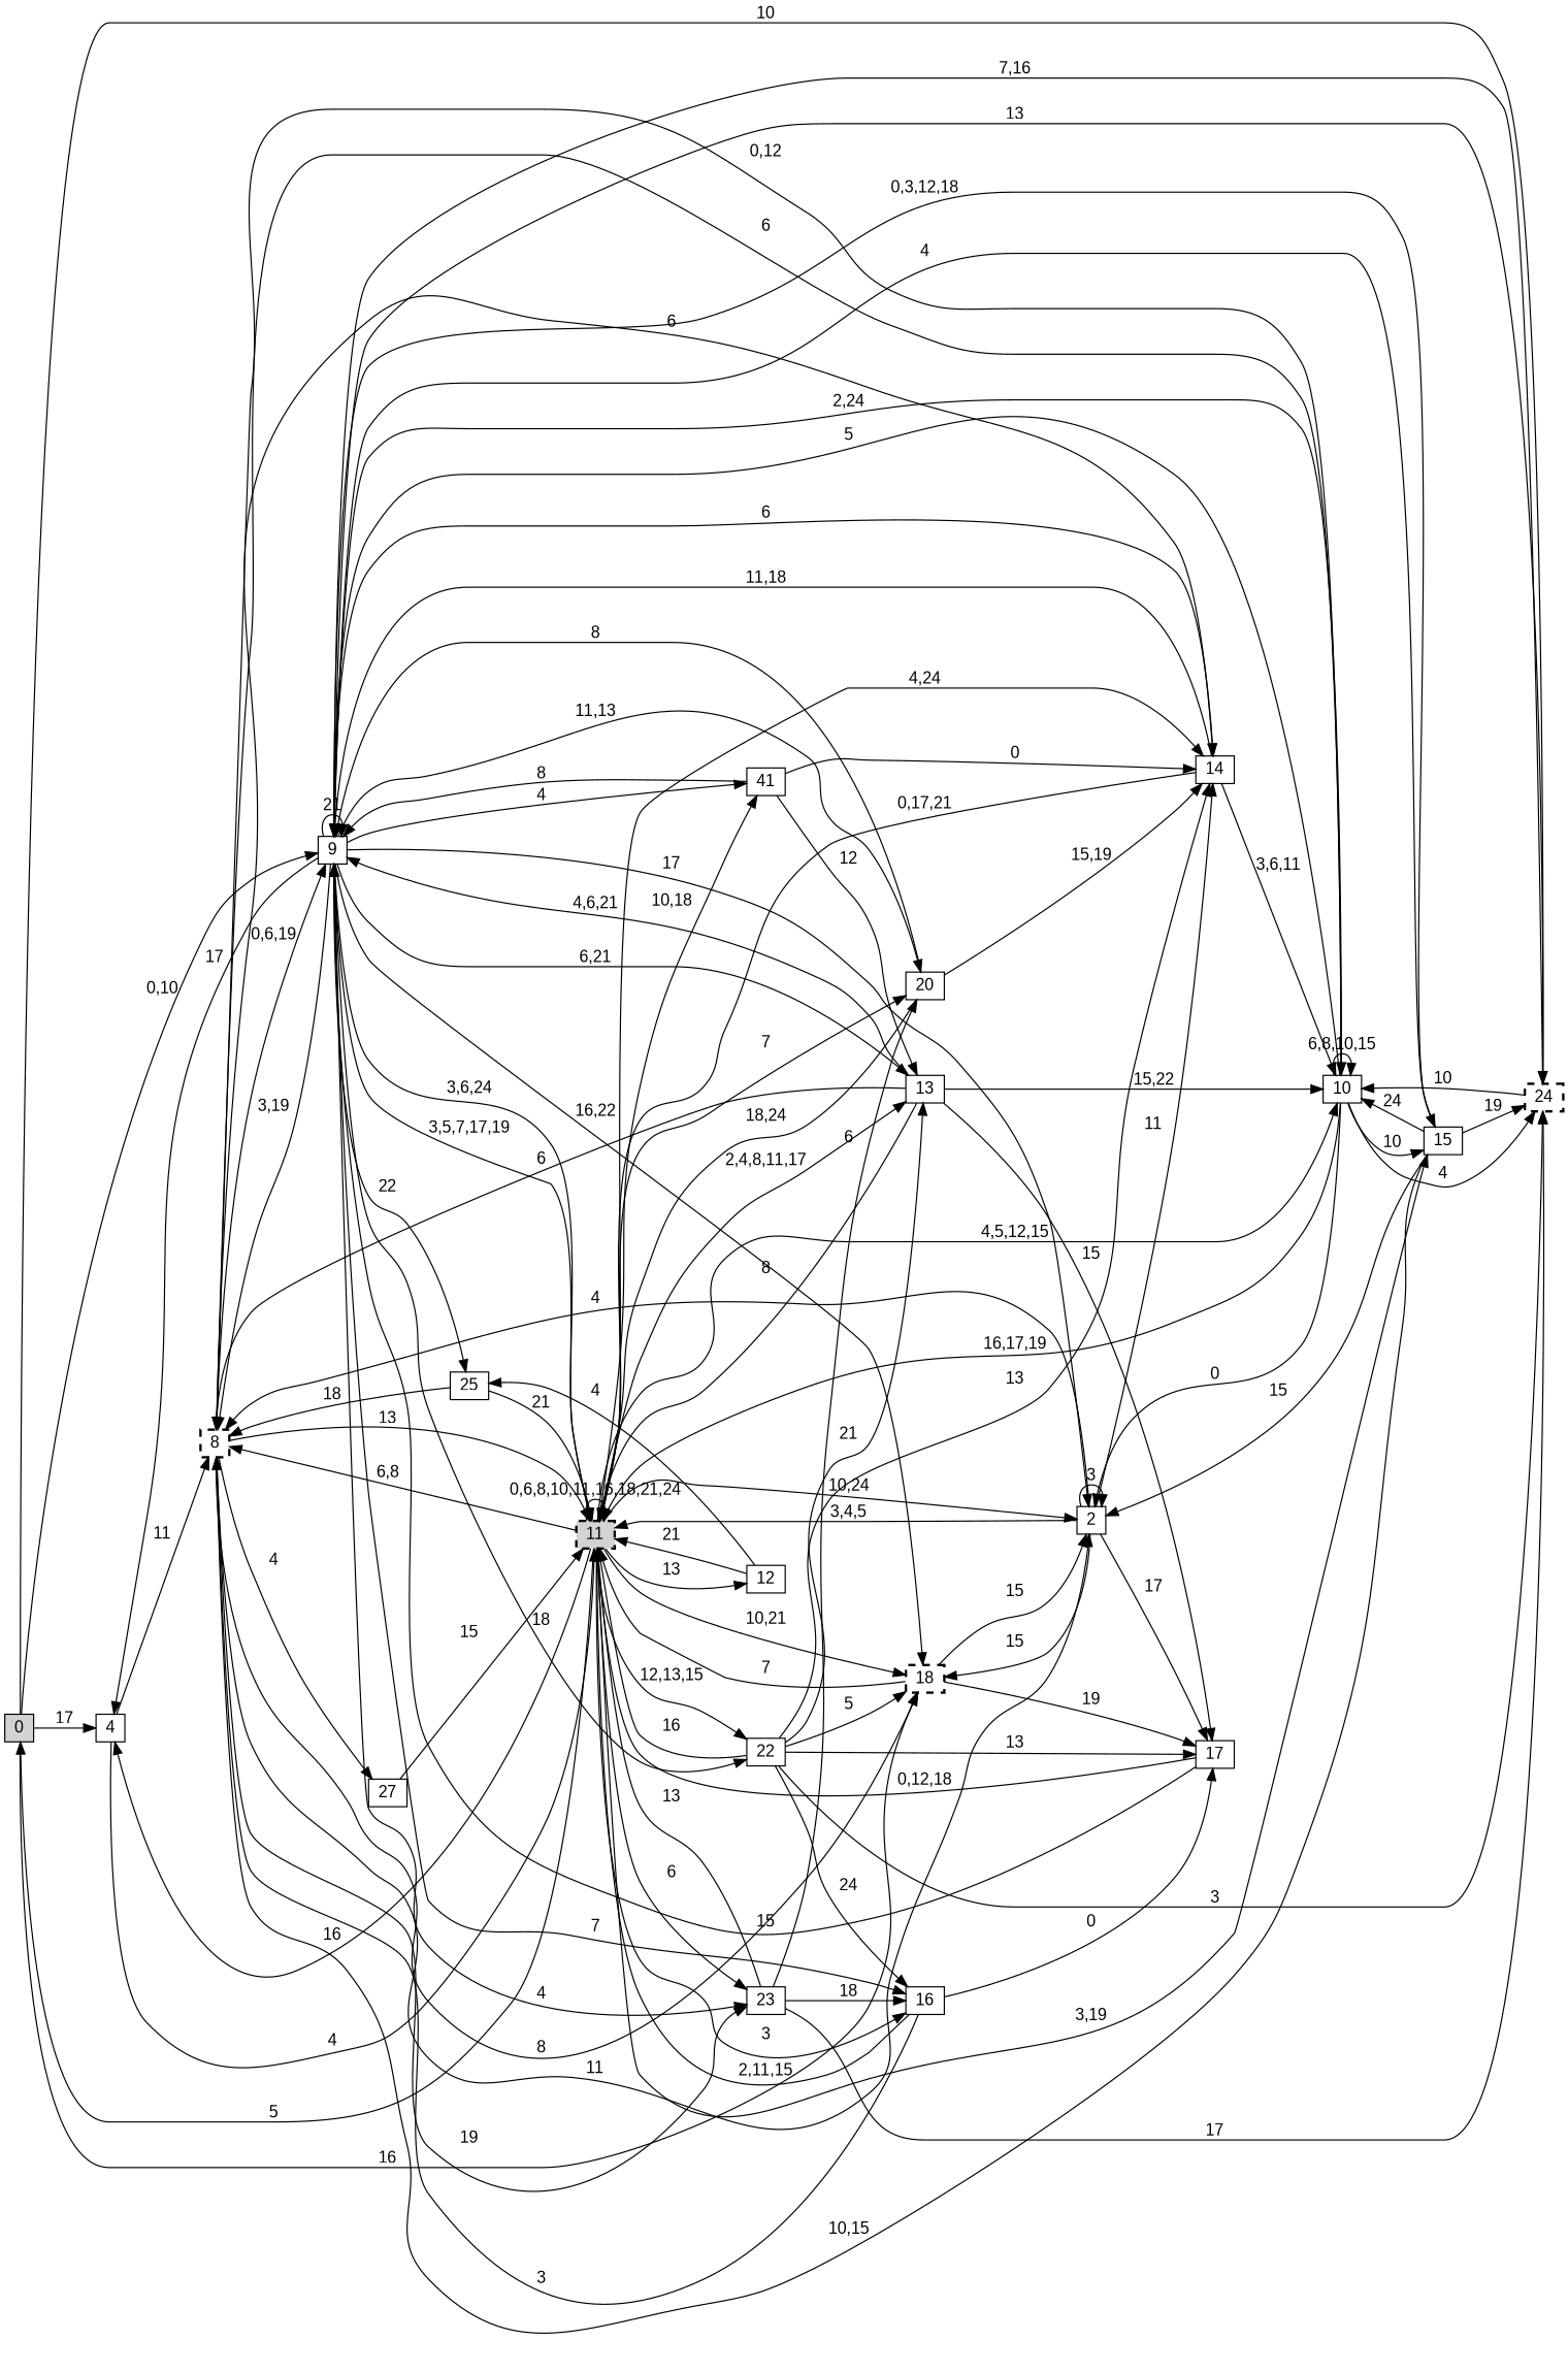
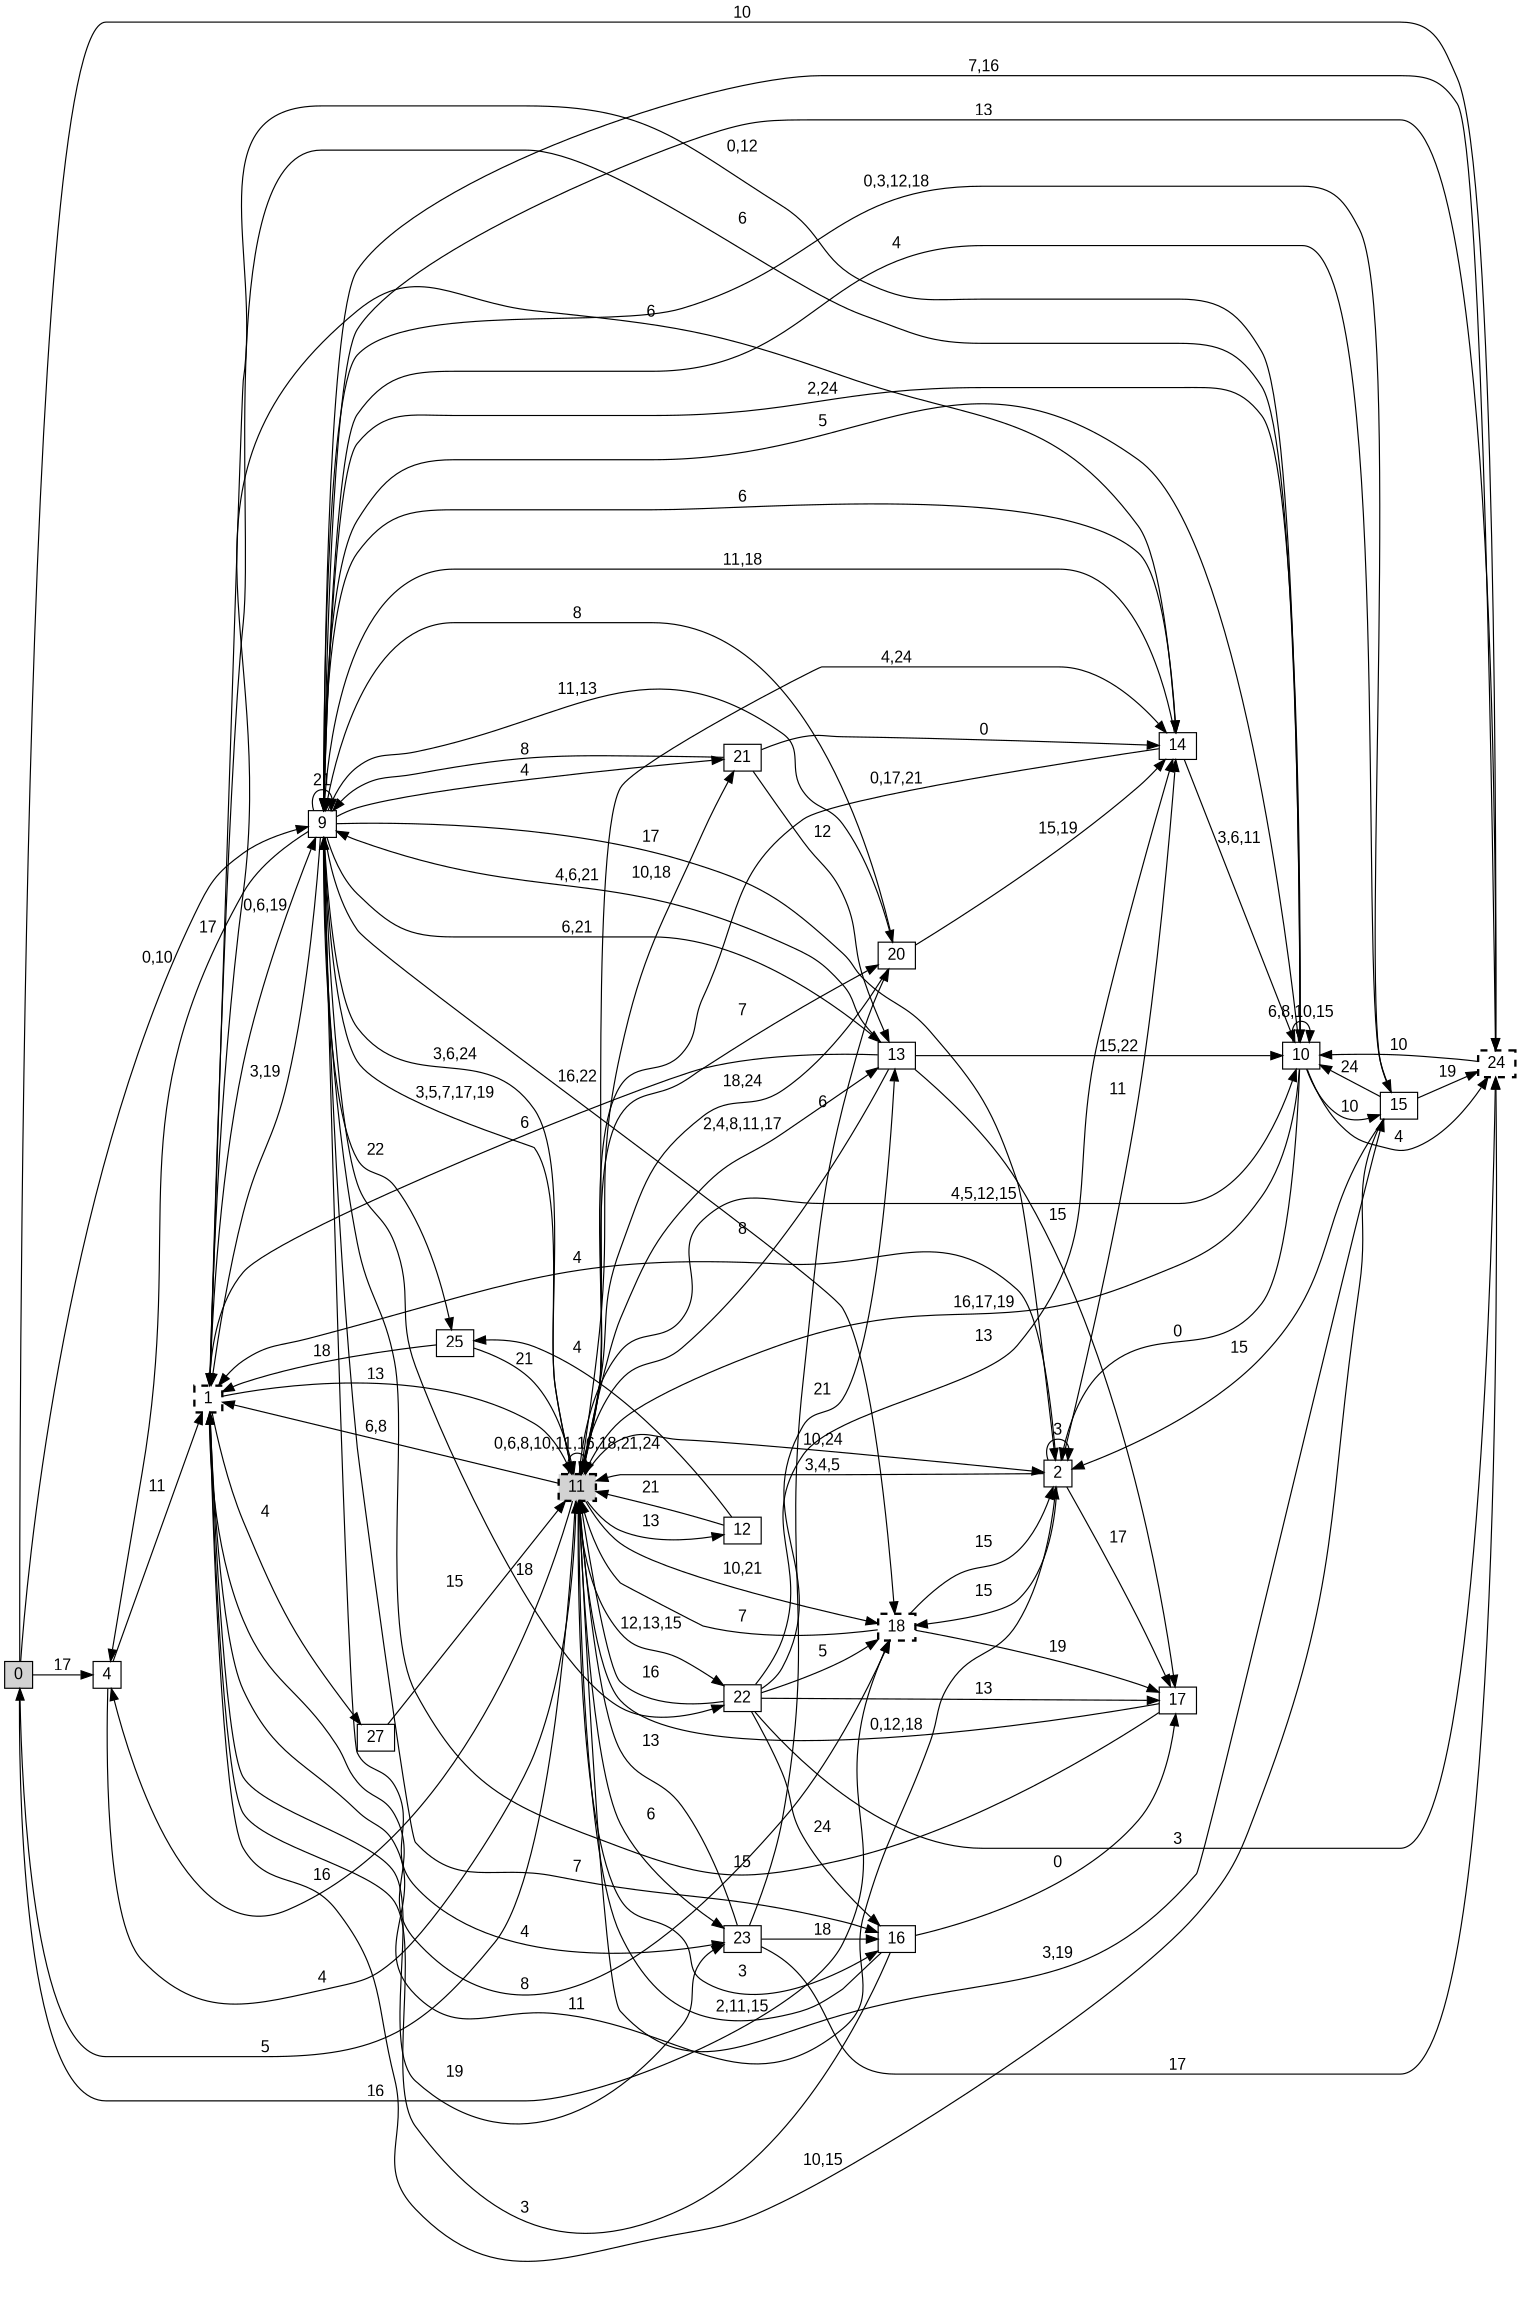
  digraph {
    rankdir=LR
    node [fontname=Arial shape=box]
    edge [fontname=Arial]
    n1 [height=0.1 label=0 style=filled width=0.1]
    n2 [height=0.1 label=4 width=0.1]
    n3 [height=0.1 label=9 width=0.1]
    n4 [height=0.1 label=18 style="bold,dashed" width=0.1]
    n5 [height=0.1 label=24 style="bold,dashed" width=0.1]
-   n6 [height=0.1 label=8 style="bold,dashed" width=0.1]
+   n6 [height=0.1 label=1 style="bold,dashed" width=0.1]
    n7 [height=0.1 label=11 style="filled,bold,dashed" width=0.1]
    n8 [height=0.1 label=2 width=0.1]
    n9 [height=0.1 label=10 width=0.1]
    n10 [height=0.1 label=14 width=0.1]
    n11 [height=0.1 label=23 width=0.1]
    n12 [height=0.1 label=13 width=0.1]
    n13 [height=0.1 label=15 width=0.1]
    n14 [height=0.1 label=16 width=0.1]
    n15 [height=0.1 label=20 width=0.1]
-   n16 [height=0.1 label=41 width=0.1]
+   n16 [height=0.1 label=21 width=0.1]
    n17 [height=0.1 label=22 width=0.1]
    n18 [height=0.1 label=25 width=0.1]
    n19 [height=0.1 label=17 width=0.1]
    n20 [height=0.1 label=27 width=0.1]
    n21 [height=0.1 label=12 width=0.1]
    n1 -> n2 [label=17]
    n1 -> n3 [label="0,10"]
    n1 -> n4 [label=16]
    n1 -> n5 [label=10]
    n2 -> n6 [label=11]
    n2 -> n7 [label=4]
    n3 -> n2 [label=17]
    n3 -> n3 [label=21]
    n3 -> n4 [label="16,22"]
    n3 -> n5 [label="7,16"]
    n3 -> n6 [label="3,19"]
    n3 -> n7 [label="3,6,24"]
    n3 -> n8 [label=17]
    n3 -> n9 [label="2,24"]
    n3 -> n10 [label=6]
    n3 -> n11 [label=4]
    n3 -> n12 [label="6,21"]
    n3 -> n13 [label="0,3,12,18"]
    n3 -> n14 [label=7]
    n3 -> n15 [label="11,13"]
    n3 -> n16 [label=4]
    n3 -> n17 [label=18]
    n3 -> n18 [label=22]
    n4 -> n7 [label=7]
    n4 -> n8 [label=15]
    n4 -> n19 [label=19]
    n5 -> n3 [label=13]
    n5 -> n9 [label=10]
    n6 -> n3 [label="0,6,19"]
    n6 -> n4 [label=8]
    n6 -> n7 [label=13]
    n6 -> n8 [label=11]
    n6 -> n9 [label=6]
    n6 -> n10 [label=6]
    n6 -> n11 [label=19]
    n6 -> n20 [label=4]
    n7 -> n1 [label=5]
    n7 -> n2 [label=16]
    n7 -> n3 [label="3,5,7,17,19"]
    n7 -> n4 [label="10,21"]
    n7 -> n6 [label="6,8"]
    n7 -> n7 [label="0,6,8,10,11,16,18,21,24"]
    n7 -> n8 [label="10,24"]
    n7 -> n9 [label="4,5,12,15"]
    n7 -> n10 [label="4,24"]
    n7 -> n11 [label=6]
    n7 -> n12 [label="2,4,8,11,17"]
    n7 -> n13 [label="3,19"]
    n7 -> n14 [label=3]
    n7 -> n15 [label=7]
    n7 -> n16 [label="10,18"]
    n7 -> n17 [label="12,13,15"]
    n7 -> n21 [label=13]
    n8 -> n4 [label=15]
    n8 -> n6 [label=4]
    n8 -> n7 [label="3,4,5"]
    n8 -> n8 [label=3]
    n8 -> n10 [label=11]
    n8 -> n19 [label=17]
    n9 -> n3 [label=5]
    n9 -> n5 [label=4]
    n9 -> n6 [label="0,12"]
    n9 -> n7 [label="16,17,19"]
    n9 -> n8 [label=0]
    n9 -> n9 [label="6,8,10,15"]
    n9 -> n13 [label=10]
    n10 -> n3 [label="11,18"]
    n10 -> n7 [label="0,17,21"]
    n10 -> n9 [label="3,6,11"]
    n11 -> n5 [label=17]
    n11 -> n7 [label=13]
    n11 -> n14 [label=18]
    n11 -> n15 [label=6]
    n12 -> n3 [label="4,6,21"]
    n12 -> n6 [label=6]
    n12 -> n7 [label=8]
    n12 -> n9 [label="15,22"]
    n12 -> n19 [label=15]
    n13 -> n3 [label=4]
    n13 -> n5 [label=19]
    n13 -> n6 [label="10,15"]
    n13 -> n8 [label=15]
    n13 -> n9 [label=24]
    n14 -> n6 [label=3]
    n14 -> n7 [label="2,11,15"]
    n14 -> n19 [label=0]
    n15 -> n3 [label=8]
    n15 -> n7 [label="18,24"]
    n15 -> n10 [label="15,19"]
    n16 -> n3 [label=8]
    n16 -> n10 [label=0]
    n16 -> n12 [label=12]
    n17 -> n4 [label=5]
    n17 -> n5 [label=3]
    n17 -> n7 [label=16]
    n17 -> n10 [label=13]
    n17 -> n12 [label=21]
    n17 -> n14 [label=24]
    n17 -> n19 [label=13]
    n18 -> n6 [label=18]
    n18 -> n7 [label=21]
    n19 -> n3 [label=15]
    n19 -> n7 [label="0,12,18"]
    n20 -> n7 [label=15]
    n21 -> n7 [label=21]
    n21 -> n18 [label=4]
  }
